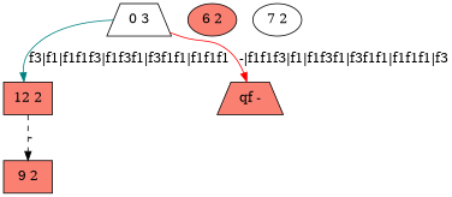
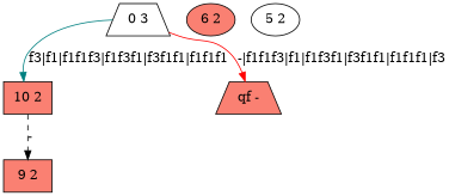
  digraph {
    node [fillcolor=salmon shape=box style=filled]
    edge [style=solid]
-   "10 2" [label="12 2"]
+   "10 2"
    "9 2"
    "qf -" [shape=trapezium]
    "6 2" [shape=ellipse]
-   "7 2" [fillcolor=white shape=ellipse]
+   "7 2" [fillcolor=white shape=ellipse label="5 2"]
    n6 [fillcolor=white label="0 3" shape=trapezium]
    "10 2" -> "9 2" [color=black label="-" style=dashed]
    n6 -> "10 2" [color=teal label="f3|f1|f1f1f3|f1f3f1|f3f1f1|f1f1f1"]
    n6 -> "qf -" [color=red label="-|f1f1f3|f1|f1f3f1|f3f1f1|f1f1f1|f3"]
  }
